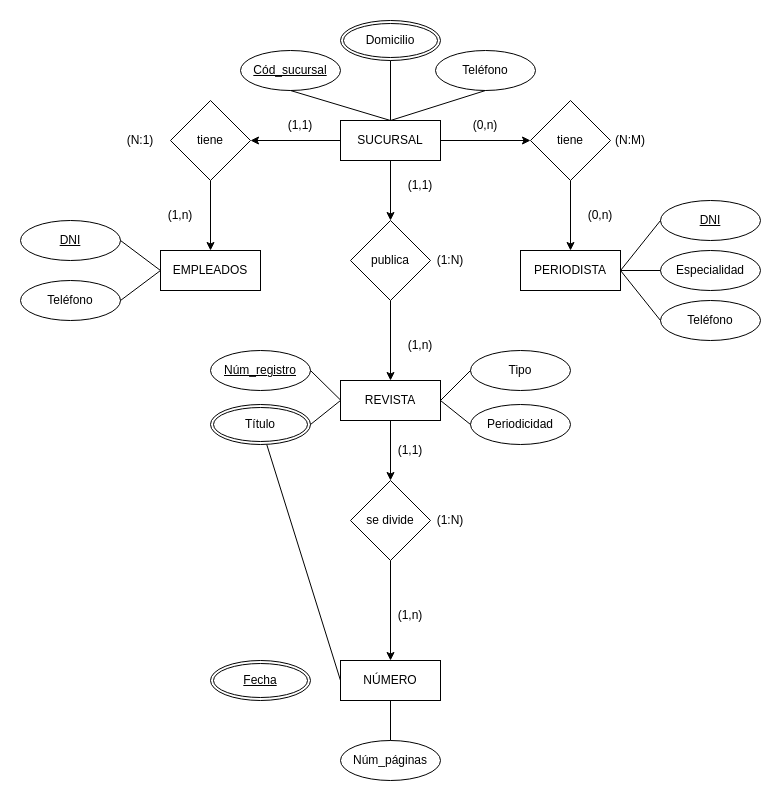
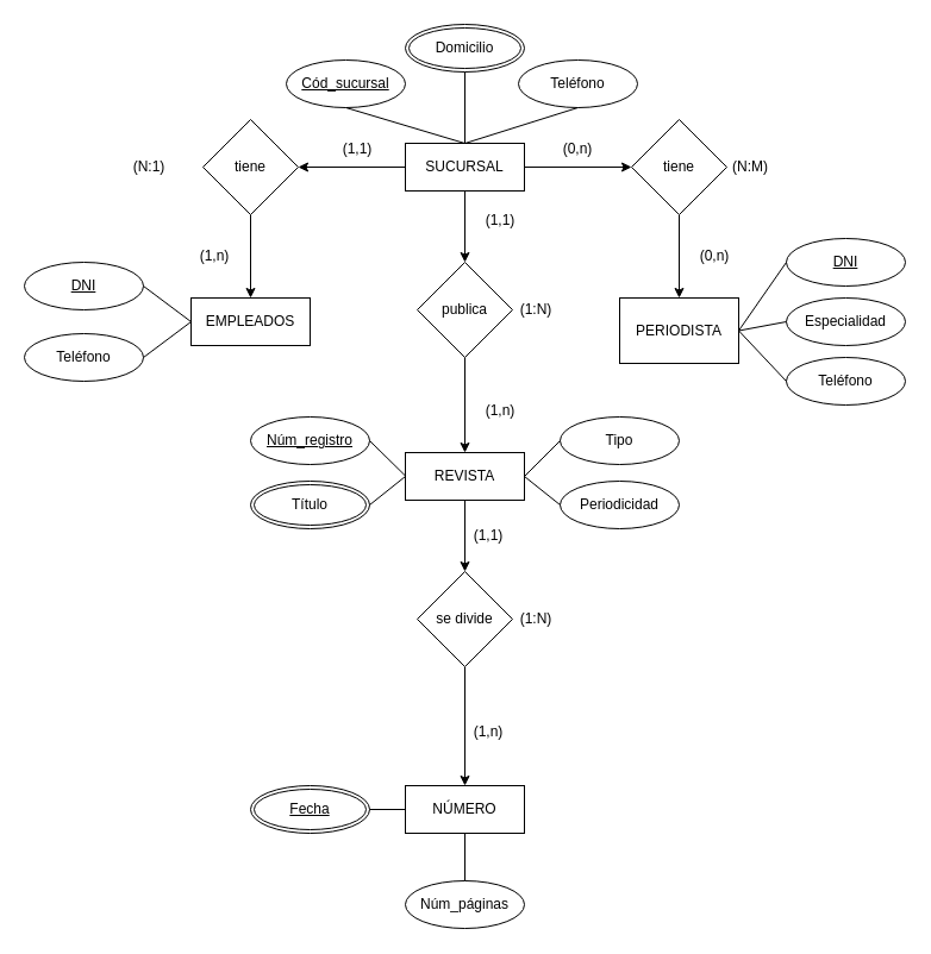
  <mxCell id="0" />
  <mxCell id="1" parent="0" />
  <mxCell id="2" value="" style="edgeStyle=orthogonalEdgeStyle;rounded=0;orthogonalLoop=1;jettySize=auto;html=1;" edge="1" parent="1" source="5" target="12"><mxGeometry relative="1" as="geometry" /></mxCell>
  <mxCell id="3" value="" style="edgeStyle=orthogonalEdgeStyle;rounded=0;orthogonalLoop=1;jettySize=auto;html=1;" edge="1" parent="1" source="5" target="14"><mxGeometry relative="1" as="geometry" /></mxCell>
  <mxCell id="4" value="" style="edgeStyle=orthogonalEdgeStyle;rounded=0;orthogonalLoop=1;jettySize=auto;html=1;" edge="1" parent="1" source="5" target="18"><mxGeometry relative="1" as="geometry" /></mxCell>
  <mxCell id="5" value="SUCURSAL" style="whiteSpace=wrap;html=1;align=center;rounded=0;" vertex="1" parent="1"><mxGeometry x="340" y="120" width="100" height="40" as="geometry" /></mxCell>
  <mxCell id="6" value="" style="edgeStyle=orthogonalEdgeStyle;rounded=0;orthogonalLoop=1;jettySize=auto;html=1;" edge="1" parent="1" source="7" target="16"><mxGeometry relative="1" as="geometry" /></mxCell>
  <mxCell id="7" value="REVISTA" style="whiteSpace=wrap;html=1;align=center;rounded=0;" vertex="1" parent="1"><mxGeometry x="340" y="380" width="100" height="40" as="geometry" /></mxCell>
  <mxCell id="8" value="EMPLEADOS" style="whiteSpace=wrap;html=1;align=center;rounded=0;" vertex="1" parent="1"><mxGeometry x="160" y="250" width="100" height="40" as="geometry" /></mxCell>
- <mxCell id="9" value="PERIODISTA" style="whiteSpace=wrap;html=1;align=center;rounded=0;" vertex="1" parent="1"><mxGeometry x="520" y="250" width="100" height="40" as="geometry" /></mxCell>
+ <mxCell id="9" value="PERIODISTA" style="whiteSpace=wrap;html=1;align=center;rounded=0;" vertex="1" parent="1"><mxGeometry x="520" y="250" width="100" height="55" as="geometry" /></mxCell>
  <mxCell id="10" value="NÚMERO" style="whiteSpace=wrap;html=1;align=center;rounded=0;" vertex="1" parent="1"><mxGeometry x="340" y="660" width="100" height="40" as="geometry" /></mxCell>
  <mxCell id="11" style="edgeStyle=orthogonalEdgeStyle;rounded=0;orthogonalLoop=1;jettySize=auto;html=1;exitX=0.5;exitY=1;exitDx=0;exitDy=0;entryX=0.5;entryY=0;entryDx=0;entryDy=0;" edge="1" parent="1" source="12" target="8"><mxGeometry relative="1" as="geometry" /></mxCell>
  <mxCell id="12" value="tiene" style="rhombus;whiteSpace=wrap;html=1;rounded=0;" vertex="1" parent="1"><mxGeometry x="170" y="100" width="80" height="80" as="geometry" /></mxCell>
  <mxCell id="13" style="edgeStyle=orthogonalEdgeStyle;rounded=0;orthogonalLoop=1;jettySize=auto;html=1;exitX=0.5;exitY=1;exitDx=0;exitDy=0;entryX=0.5;entryY=0;entryDx=0;entryDy=0;" edge="1" parent="1" source="14" target="7"><mxGeometry relative="1" as="geometry" /></mxCell>
  <mxCell id="14" value="publica" style="rhombus;whiteSpace=wrap;html=1;rounded=0;" vertex="1" parent="1"><mxGeometry x="350" y="220" width="80" height="80" as="geometry" /></mxCell>
  <mxCell id="15" style="edgeStyle=orthogonalEdgeStyle;rounded=0;orthogonalLoop=1;jettySize=auto;html=1;exitX=0.5;exitY=1;exitDx=0;exitDy=0;entryX=0.5;entryY=0;entryDx=0;entryDy=0;" edge="1" parent="1" source="16" target="10"><mxGeometry relative="1" as="geometry" /></mxCell>
  <mxCell id="16" value="se divide" style="rhombus;whiteSpace=wrap;html=1;rounded=0;" vertex="1" parent="1"><mxGeometry x="350" y="480" width="80" height="80" as="geometry" /></mxCell>
  <mxCell id="17" value="" style="edgeStyle=orthogonalEdgeStyle;rounded=0;orthogonalLoop=1;jettySize=auto;html=1;" edge="1" parent="1" source="18" target="9"><mxGeometry relative="1" as="geometry" /></mxCell>
  <mxCell id="18" value="tiene" style="rhombus;whiteSpace=wrap;html=1;rounded=0;" vertex="1" parent="1"><mxGeometry x="530" y="100" width="80" height="80" as="geometry" /></mxCell>
  <mxCell id="19" value="DNI" style="ellipse;whiteSpace=wrap;html=1;align=center;fontStyle=4;rounded=0;" vertex="1" parent="1"><mxGeometry x="20" y="220" width="100" height="40" as="geometry" /></mxCell>
  <mxCell id="20" value="DNI" style="ellipse;whiteSpace=wrap;html=1;align=center;fontStyle=4;rounded=0;" vertex="1" parent="1"><mxGeometry x="660" y="200" width="100" height="40" as="geometry" /></mxCell>
  <mxCell id="21" value="Cód_sucursal" style="ellipse;whiteSpace=wrap;html=1;align=center;fontStyle=4;rounded=0;" vertex="1" parent="1"><mxGeometry x="240" y="50" width="100" height="40" as="geometry" /></mxCell>
  <mxCell id="22" value="Núm_registro" style="ellipse;whiteSpace=wrap;html=1;align=center;fontStyle=4;rounded=0;" vertex="1" parent="1"><mxGeometry x="210" y="350" width="100" height="40" as="geometry" /></mxCell>
  <mxCell id="23" value="Fecha" style="ellipse;shape=doubleEllipse;margin=3;whiteSpace=wrap;html=1;align=center;fontStyle=4;rounded=0;" vertex="1" parent="1"><mxGeometry x="210" y="660" width="100" height="40" as="geometry" /></mxCell>
  <mxCell id="24" value="" style="endArrow=none;html=1;entryX=1;entryY=0.5;entryDx=0;entryDy=0;exitX=0;exitY=0.5;exitDx=0;exitDy=0;" edge="1" parent="1" source="8" target="19"><mxGeometry width="50" height="50" relative="1" as="geometry"><mxPoint x="410" y="410" as="sourcePoint" /><mxPoint x="460" y="360" as="targetPoint" /></mxGeometry></mxCell>
  <mxCell id="25" value="" style="endArrow=none;html=1;exitX=0;exitY=0.5;exitDx=0;exitDy=0;entryX=1;entryY=0.5;entryDx=0;entryDy=0;" edge="1" parent="1" target="22"><mxGeometry width="50" height="50" relative="1" as="geometry"><mxPoint x="340" y="399.5" as="sourcePoint" /><mxPoint x="320" y="400" as="targetPoint" /></mxGeometry></mxCell>
- <mxCell id="26" value="" style="endArrow=none;html=1;exitX=0;exitY=0.5;exitDx=0;exitDy=0;" edge="1" parent="1" source="10" target="41"><mxGeometry width="50" height="50" relative="1" as="geometry"><mxPoint x="180" y="290" as="sourcePoint" /><mxPoint x="140" y="290" as="targetPoint" /></mxGeometry></mxCell>
+ <mxCell id="26" value="" style="endArrow=none;html=1;entryX=1;entryY=0.5;entryDx=0;entryDy=0;exitX=0;exitY=0.5;exitDx=0;exitDy=0;" edge="1" parent="1" source="10" target="23"><mxGeometry width="50" height="50" relative="1" as="geometry"><mxPoint x="180" y="290" as="sourcePoint" /><mxPoint x="140" y="290" as="targetPoint" /></mxGeometry></mxCell>
  <mxCell id="27" value="" style="endArrow=none;html=1;entryX=1;entryY=0.5;entryDx=0;entryDy=0;exitX=0;exitY=0.5;exitDx=0;exitDy=0;" edge="1" parent="1" source="20" target="9"><mxGeometry width="50" height="50" relative="1" as="geometry"><mxPoint x="190" y="300" as="sourcePoint" /><mxPoint x="150" y="300" as="targetPoint" /></mxGeometry></mxCell>
  <mxCell id="28" value="Teléfono" style="ellipse;whiteSpace=wrap;html=1;align=center;" vertex="1" parent="1"><mxGeometry x="660" y="300" width="100" height="40" as="geometry" /></mxCell>
  <mxCell id="29" value="Teléfono" style="ellipse;whiteSpace=wrap;html=1;align=center;" vertex="1" parent="1"><mxGeometry x="20" y="280" width="100" height="40" as="geometry" /></mxCell>
  <mxCell id="30" value="Teléfono" style="ellipse;whiteSpace=wrap;html=1;align=center;" vertex="1" parent="1"><mxGeometry x="435" y="50" width="100" height="40" as="geometry" /></mxCell>
  <mxCell id="31" value="" style="endArrow=none;html=1;entryX=1;entryY=0.5;entryDx=0;entryDy=0;exitX=0;exitY=0.5;exitDx=0;exitDy=0;" edge="1" parent="1" source="8" target="29"><mxGeometry width="50" height="50" relative="1" as="geometry"><mxPoint x="170" y="280" as="sourcePoint" /><mxPoint x="130" y="280" as="targetPoint" /></mxGeometry></mxCell>
  <mxCell id="32" value="" style="endArrow=none;html=1;entryX=1;entryY=0.5;entryDx=0;entryDy=0;exitX=0;exitY=0.5;exitDx=0;exitDy=0;" edge="1" parent="1" source="28" target="9"><mxGeometry width="50" height="50" relative="1" as="geometry"><mxPoint x="180" y="290" as="sourcePoint" /><mxPoint x="140" y="290" as="targetPoint" /></mxGeometry></mxCell>
  <mxCell id="33" value="Especialidad" style="ellipse;whiteSpace=wrap;html=1;align=center;" vertex="1" parent="1"><mxGeometry x="660" y="250" width="100" height="40" as="geometry" /></mxCell>
  <mxCell id="34" value="" style="endArrow=none;html=1;entryX=1;entryY=0.5;entryDx=0;entryDy=0;exitX=0;exitY=0.5;exitDx=0;exitDy=0;" edge="1" parent="1" source="33" target="9"><mxGeometry width="50" height="50" relative="1" as="geometry"><mxPoint x="670" y="350" as="sourcePoint" /><mxPoint x="630" y="300" as="targetPoint" /></mxGeometry></mxCell>
  <mxCell id="35" value="" style="endArrow=none;html=1;entryX=0.5;entryY=1;entryDx=0;entryDy=0;exitX=0.5;exitY=0;exitDx=0;exitDy=0;" edge="1" parent="1" source="5" target="21"><mxGeometry width="50" height="50" relative="1" as="geometry"><mxPoint x="680" y="360" as="sourcePoint" /><mxPoint x="640" y="310" as="targetPoint" /></mxGeometry></mxCell>
  <mxCell id="36" value="" style="endArrow=none;html=1;entryX=0.5;entryY=0;entryDx=0;entryDy=0;exitX=0.5;exitY=1;exitDx=0;exitDy=0;" edge="1" parent="1" source="30" target="5"><mxGeometry width="50" height="50" relative="1" as="geometry"><mxPoint x="690" y="370" as="sourcePoint" /><mxPoint x="650" y="320" as="targetPoint" /></mxGeometry></mxCell>
  <mxCell id="37" value="Domicilio" style="ellipse;shape=doubleEllipse;margin=3;whiteSpace=wrap;html=1;align=center;" vertex="1" parent="1"><mxGeometry x="340" y="20" width="100" height="40" as="geometry" /></mxCell>
  <mxCell id="38" value="" style="endArrow=none;html=1;entryX=0.5;entryY=0;entryDx=0;entryDy=0;exitX=0.5;exitY=1;exitDx=0;exitDy=0;" edge="1" parent="1" source="37" target="5"><mxGeometry width="50" height="50" relative="1" as="geometry"><mxPoint x="495" y="100" as="sourcePoint" /><mxPoint x="400" y="130" as="targetPoint" /></mxGeometry></mxCell>
  <mxCell id="39" value="Tipo" style="ellipse;whiteSpace=wrap;html=1;align=center;" vertex="1" parent="1"><mxGeometry x="470" y="350" width="100" height="40" as="geometry" /></mxCell>
  <mxCell id="40" value="Periodicidad" style="ellipse;whiteSpace=wrap;html=1;align=center;" vertex="1" parent="1"><mxGeometry x="470" y="404" width="100" height="40" as="geometry" /></mxCell>
  <mxCell id="41" value="Título" style="ellipse;shape=doubleEllipse;margin=3;whiteSpace=wrap;html=1;align=center;" vertex="1" parent="1"><mxGeometry x="210" y="404" width="100" height="40" as="geometry" /></mxCell>
  <mxCell id="42" value="" style="endArrow=none;html=1;exitX=1;exitY=0.5;exitDx=0;exitDy=0;entryX=0;entryY=0.5;entryDx=0;entryDy=0;" edge="1" parent="1" source="41" target="7"><mxGeometry width="50" height="50" relative="1" as="geometry"><mxPoint x="360" y="419.5" as="sourcePoint" /><mxPoint x="330" y="420" as="targetPoint" /></mxGeometry></mxCell>
  <mxCell id="43" value="" style="endArrow=none;html=1;exitX=0;exitY=0.5;exitDx=0;exitDy=0;entryX=1;entryY=0.5;entryDx=0;entryDy=0;" edge="1" parent="1" source="40" target="7"><mxGeometry width="50" height="50" relative="1" as="geometry"><mxPoint x="370" y="429.5" as="sourcePoint" /><mxPoint x="340" y="430" as="targetPoint" /></mxGeometry></mxCell>
  <mxCell id="44" value="" style="endArrow=none;html=1;exitX=0;exitY=0.5;exitDx=0;exitDy=0;entryX=1;entryY=0.5;entryDx=0;entryDy=0;" edge="1" parent="1" source="39" target="7"><mxGeometry width="50" height="50" relative="1" as="geometry"><mxPoint x="380" y="439.5" as="sourcePoint" /><mxPoint x="350" y="440" as="targetPoint" /></mxGeometry></mxCell>
  <mxCell id="45" value="Núm_páginas" style="ellipse;whiteSpace=wrap;html=1;align=center;" vertex="1" parent="1"><mxGeometry x="340" y="740" width="100" height="40" as="geometry" /></mxCell>
  <mxCell id="46" value="" style="endArrow=none;html=1;entryX=0.5;entryY=1;entryDx=0;entryDy=0;exitX=0.5;exitY=0;exitDx=0;exitDy=0;" edge="1" parent="1" source="45" target="10"><mxGeometry width="50" height="50" relative="1" as="geometry"><mxPoint x="360" y="700" as="sourcePoint" /><mxPoint x="330" y="700" as="targetPoint" /></mxGeometry></mxCell>
  <mxCell id="47" value="(1,1)" style="text;html=1;strokeColor=none;fillColor=none;align=center;verticalAlign=middle;whiteSpace=wrap;rounded=0;" vertex="1" parent="1"><mxGeometry x="270" y="110" width="60" height="30" as="geometry" /></mxCell>
  <mxCell id="48" value="(0,n)" style="text;html=1;strokeColor=none;fillColor=none;align=center;verticalAlign=middle;whiteSpace=wrap;rounded=0;" vertex="1" parent="1"><mxGeometry x="455" y="110" width="60" height="30" as="geometry" /></mxCell>
  <mxCell id="49" value="(0,n)" style="text;html=1;strokeColor=none;fillColor=none;align=center;verticalAlign=middle;whiteSpace=wrap;rounded=0;" vertex="1" parent="1"><mxGeometry x="570" y="200" width="60" height="30" as="geometry" /></mxCell>
  <mxCell id="50" value="(N:M)" style="text;html=1;strokeColor=none;fillColor=none;align=center;verticalAlign=middle;whiteSpace=wrap;rounded=0;" vertex="1" parent="1"><mxGeometry x="600" y="125" width="60" height="30" as="geometry" /></mxCell>
  <mxCell id="51" value="(1,n)" style="text;html=1;strokeColor=none;fillColor=none;align=center;verticalAlign=middle;whiteSpace=wrap;rounded=0;" vertex="1" parent="1"><mxGeometry x="150" y="200" width="60" height="30" as="geometry" /></mxCell>
- <mxCell id="52" value="(N:1)" style="text;html=1;strokeColor=none;fillColor=none;align=center;verticalAlign=middle;whiteSpace=wrap;rounded=0;" vertex="1" parent="1"><mxGeometry x="110" y="125" width="60" height="30" as="geometry" /></mxCell>
+ <mxCell id="52" value="(N:1)" style="text;html=1;strokeColor=none;fillColor=none;align=center;verticalAlign=middle;whiteSpace=wrap;rounded=0;" vertex="1" parent="1"><mxGeometry x="95" y="125" width="60" height="30" as="geometry" /></mxCell>
  <mxCell id="53" value="(1,1)" style="text;html=1;strokeColor=none;fillColor=none;align=center;verticalAlign=middle;whiteSpace=wrap;rounded=0;" vertex="1" parent="1"><mxGeometry x="390" y="170" width="60" height="30" as="geometry" /></mxCell>
  <mxCell id="54" value="(1,n)" style="text;html=1;strokeColor=none;fillColor=none;align=center;verticalAlign=middle;whiteSpace=wrap;rounded=0;" vertex="1" parent="1"><mxGeometry x="390" y="330" width="60" height="30" as="geometry" /></mxCell>
  <mxCell id="55" value="(1:N)" style="text;html=1;strokeColor=none;fillColor=none;align=center;verticalAlign=middle;whiteSpace=wrap;rounded=0;" vertex="1" parent="1"><mxGeometry x="420" y="245" width="60" height="30" as="geometry" /></mxCell>
  <mxCell id="56" value="(1,n)" style="text;html=1;strokeColor=none;fillColor=none;align=center;verticalAlign=middle;whiteSpace=wrap;rounded=0;" vertex="1" parent="1"><mxGeometry x="380" y="600" width="60" height="30" as="geometry" /></mxCell>
  <mxCell id="57" value="(1,1)" style="text;html=1;strokeColor=none;fillColor=none;align=center;verticalAlign=middle;whiteSpace=wrap;rounded=0;" vertex="1" parent="1"><mxGeometry x="380" y="435" width="60" height="30" as="geometry" /></mxCell>
  <mxCell id="58" value="(1:N)" style="text;html=1;strokeColor=none;fillColor=none;align=center;verticalAlign=middle;whiteSpace=wrap;rounded=0;" vertex="1" parent="1"><mxGeometry x="420" y="505" width="60" height="30" as="geometry" /></mxCell>
